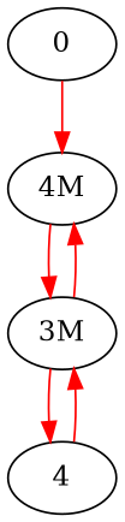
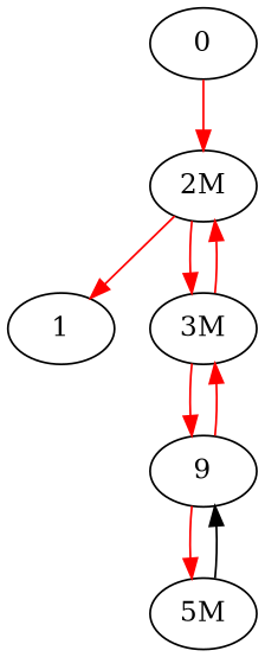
  digraph {
    edge [color=red]
    0
-   "2M" [label="4M"]
+   "2M"
+   1
    "3M"
-   4
+   4 [label=9]
+   "5M"
    0 -> "2M"
+   "2M" -> 1
    "2M" -> "3M"
    "3M" -> "2M"
    "3M" -> 4
    4 -> "3M"
+   4 -> "5M"
+   "5M" -> 4 [color=black]
  }
